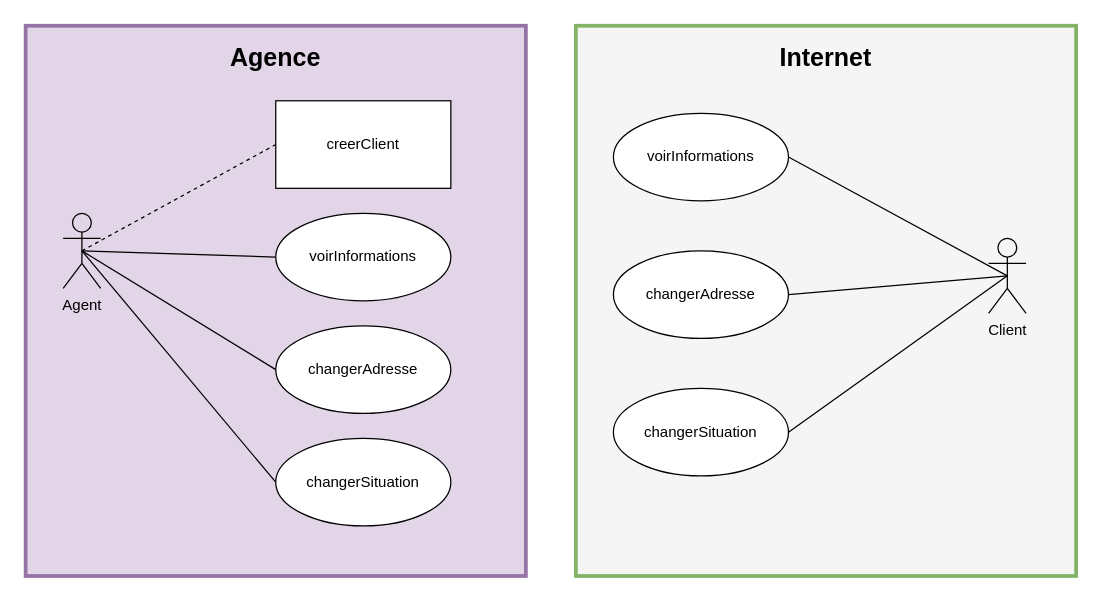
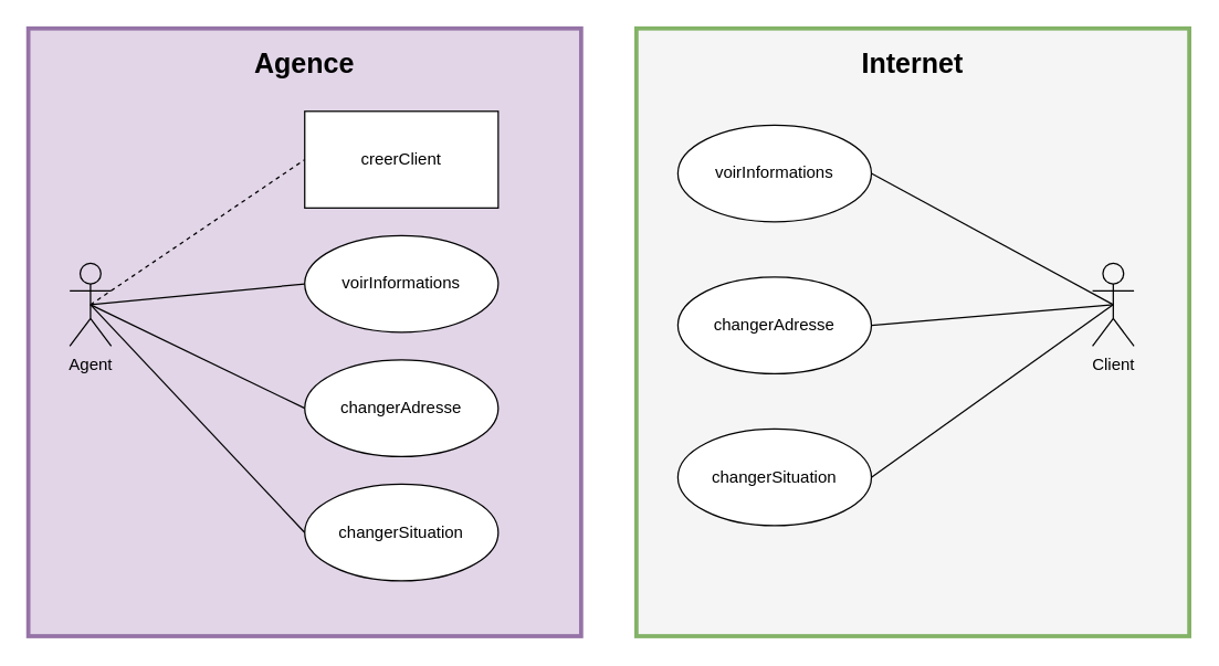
  <mxCell id="0" />
  <mxCell id="1" parent="0" />
  <mxCell id="2" value="&lt;font style=&quot;font-size: 20px&quot;&gt;&lt;b&gt;Agence&lt;br&gt;&lt;/b&gt;&lt;/font&gt;&lt;br&gt;&lt;br&gt;&lt;br&gt;&lt;br&gt;&lt;br&gt;&lt;br&gt;&lt;br&gt;&lt;br&gt;&lt;br&gt;&lt;br&gt;&lt;br&gt;&lt;br&gt;&lt;br&gt;&lt;br&gt;&lt;br&gt;&lt;br&gt;&lt;br&gt;&lt;br&gt;&lt;br&gt;&lt;br&gt;&lt;br&gt;&lt;br&gt;&lt;br&gt;&lt;br&gt;&lt;br&gt;&lt;br&gt;&lt;br&gt;" style="rounded=0;whiteSpace=wrap;html=1;strokeWidth=3;fillColor=#e1d5e7;strokeColor=#9673a6;" vertex="1" parent="1"><mxGeometry x="20" y="20" width="400" height="440" as="geometry" /></mxCell>
  <mxCell id="3" style="rounded=0;orthogonalLoop=1;jettySize=auto;html=1;exitX=0.5;exitY=0.5;exitDx=0;exitDy=0;exitPerimeter=0;entryX=0;entryY=0.5;entryDx=0;entryDy=0;startArrow=none;startFill=0;endArrow=none;endFill=0;dashed=1;" edge="1" parent="1" source="7" target="8"><mxGeometry relative="1" as="geometry" /></mxCell>
  <mxCell id="4" style="edgeStyle=none;rounded=0;orthogonalLoop=1;jettySize=auto;html=1;exitX=0.5;exitY=0.5;exitDx=0;exitDy=0;exitPerimeter=0;entryX=0;entryY=0.5;entryDx=0;entryDy=0;startArrow=none;startFill=0;endArrow=none;endFill=0;" edge="1" parent="1" source="7" target="9"><mxGeometry relative="1" as="geometry" /></mxCell>
  <mxCell id="5" style="edgeStyle=none;rounded=0;orthogonalLoop=1;jettySize=auto;html=1;exitX=0.5;exitY=0.5;exitDx=0;exitDy=0;exitPerimeter=0;entryX=0;entryY=0.5;entryDx=0;entryDy=0;startArrow=none;startFill=0;endArrow=none;endFill=0;" edge="1" parent="1" source="7" target="10"><mxGeometry relative="1" as="geometry" /></mxCell>
  <mxCell id="6" style="edgeStyle=none;rounded=0;orthogonalLoop=1;jettySize=auto;html=1;exitX=0.5;exitY=0.5;exitDx=0;exitDy=0;exitPerimeter=0;entryX=0;entryY=0.5;entryDx=0;entryDy=0;startArrow=none;startFill=0;endArrow=none;endFill=0;" edge="1" parent="1" source="7" target="11"><mxGeometry relative="1" as="geometry" /></mxCell>
- <mxCell id="7" value="Agent" style="shape=umlActor;verticalLabelPosition=bottom;verticalAlign=top;html=1;outlineConnect=0;strokeWidth=1;fillColor=none;" vertex="1" parent="1"><mxGeometry x="50" y="170" width="30" height="60" as="geometry" /></mxCell>
+ <mxCell id="7" value="Agent" style="shape=umlActor;verticalLabelPosition=bottom;verticalAlign=top;html=1;outlineConnect=0;strokeWidth=1;fillColor=none;" vertex="1" parent="1"><mxGeometry x="50" y="190" width="30" height="60" as="geometry" /></mxCell>
  <mxCell id="8" value="creerClient" style="whiteSpace=wrap;html=1;rounded=0;" vertex="1" parent="1"><mxGeometry x="220" y="80" width="140" height="70" as="geometry" /></mxCell>
  <mxCell id="9" value="voirInformations" style="ellipse;whiteSpace=wrap;html=1;" vertex="1" parent="1"><mxGeometry x="220" y="170" width="140" height="70" as="geometry" /></mxCell>
  <mxCell id="10" value="changerAdresse" style="ellipse;whiteSpace=wrap;html=1;" vertex="1" parent="1"><mxGeometry x="220" y="260" width="140" height="70" as="geometry" /></mxCell>
  <mxCell id="11" value="changerSituation" style="ellipse;whiteSpace=wrap;html=1;" vertex="1" parent="1"><mxGeometry x="220" y="350" width="140" height="70" as="geometry" /></mxCell>
  <mxCell id="12" value="&lt;font style=&quot;font-size: 20px&quot;&gt;&lt;b&gt;Internet&lt;br&gt;&lt;/b&gt;&lt;/font&gt;&lt;br&gt;&lt;br&gt;&lt;br&gt;&lt;br&gt;&lt;br&gt;&lt;br&gt;&lt;br&gt;&lt;br&gt;&lt;br&gt;&lt;br&gt;&lt;br&gt;&lt;br&gt;&lt;br&gt;&lt;br&gt;&lt;br&gt;&lt;br&gt;&lt;br&gt;&lt;br&gt;&lt;br&gt;&lt;br&gt;&lt;br&gt;&lt;br&gt;&lt;br&gt;&lt;br&gt;&lt;br&gt;&lt;br&gt;&lt;br&gt;" style="rounded=0;whiteSpace=wrap;html=1;strokeWidth=3;fillColor=#f5f5f5;strokeColor=#82b366;" vertex="1" parent="1"><mxGeometry x="460" y="20" width="400" height="440" as="geometry" /></mxCell>
  <mxCell id="13" style="edgeStyle=none;rounded=0;orthogonalLoop=1;jettySize=auto;html=1;exitX=0.5;exitY=0.5;exitDx=0;exitDy=0;exitPerimeter=0;entryX=1;entryY=0.5;entryDx=0;entryDy=0;startArrow=none;startFill=0;endArrow=none;endFill=0;" edge="1" parent="1" source="16" target="17"><mxGeometry relative="1" as="geometry" /></mxCell>
  <mxCell id="14" style="edgeStyle=none;rounded=0;orthogonalLoop=1;jettySize=auto;html=1;exitX=0.5;exitY=0.5;exitDx=0;exitDy=0;exitPerimeter=0;entryX=1;entryY=0.5;entryDx=0;entryDy=0;startArrow=none;startFill=0;endArrow=none;endFill=0;" edge="1" parent="1" source="16" target="18"><mxGeometry relative="1" as="geometry" /></mxCell>
  <mxCell id="15" style="edgeStyle=none;rounded=0;orthogonalLoop=1;jettySize=auto;html=1;exitX=0.5;exitY=0.5;exitDx=0;exitDy=0;exitPerimeter=0;entryX=1;entryY=0.5;entryDx=0;entryDy=0;startArrow=none;startFill=0;endArrow=none;endFill=0;" edge="1" parent="1" source="16" target="19"><mxGeometry relative="1" as="geometry" /></mxCell>
  <mxCell id="16" value="Client" style="shape=umlActor;verticalLabelPosition=bottom;verticalAlign=top;html=1;outlineConnect=0;strokeWidth=1;fillColor=none;" vertex="1" parent="1"><mxGeometry x="790" y="190" width="30" height="60" as="geometry" /></mxCell>
  <mxCell id="17" value="voirInformations" style="ellipse;whiteSpace=wrap;html=1;" vertex="1" parent="1"><mxGeometry x="490" y="90" width="140" height="70" as="geometry" /></mxCell>
  <mxCell id="18" value="changerAdresse" style="ellipse;whiteSpace=wrap;html=1;" vertex="1" parent="1"><mxGeometry x="490" y="200" width="140" height="70" as="geometry" /></mxCell>
  <mxCell id="19" value="changerSituation" style="ellipse;whiteSpace=wrap;html=1;" vertex="1" parent="1"><mxGeometry x="490" y="310" width="140" height="70" as="geometry" /></mxCell>
